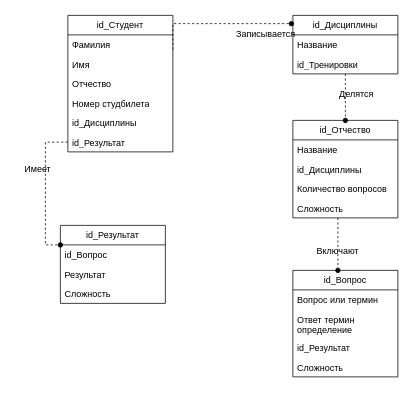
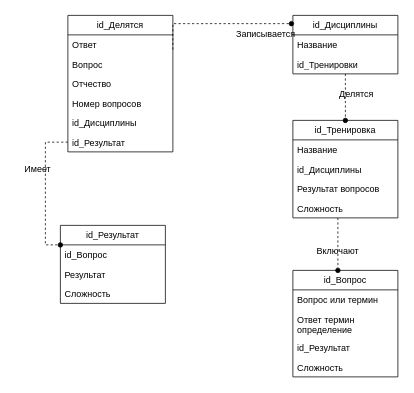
  <mxCell id="0" />
  <mxCell id="1" parent="0" />
- <mxCell id="2" value="id_Студент" style="swimlane;fontStyle=0;childLayout=stackLayout;horizontal=1;startSize=26;fillColor=none;horizontalStack=0;resizeParent=1;resizeParentMax=0;resizeLast=0;collapsible=1;marginBottom=0;whiteSpace=wrap;html=1;" vertex="1" parent="1"><mxGeometry x="90" y="20" width="140" height="182" as="geometry" /></mxCell>
- <mxCell id="3" value="Фамилия" style="text;strokeColor=none;fillColor=none;align=left;verticalAlign=top;spacingLeft=4;spacingRight=4;overflow=hidden;rotatable=0;points=[[0,0.5],[1,0.5]];portConstraint=eastwest;whiteSpace=wrap;html=1;" vertex="1" parent="2"><mxGeometry y="26" width="140" height="26" as="geometry" /></mxCell>
- <mxCell id="4" value="Имя" style="text;strokeColor=none;fillColor=none;align=left;verticalAlign=top;spacingLeft=4;spacingRight=4;overflow=hidden;rotatable=0;points=[[0,0.5],[1,0.5]];portConstraint=eastwest;whiteSpace=wrap;html=1;" vertex="1" parent="2"><mxGeometry y="52" width="140" height="26" as="geometry" /></mxCell>
+ <mxCell id="2" value="id_Делятся" style="swimlane;fontStyle=0;childLayout=stackLayout;horizontal=1;startSize=26;fillColor=none;horizontalStack=0;resizeParent=1;resizeParentMax=0;resizeLast=0;collapsible=1;marginBottom=0;whiteSpace=wrap;html=1;" vertex="1" parent="1"><mxGeometry x="90" y="20" width="140" height="182" as="geometry" /></mxCell>
+ <mxCell id="3" value="Ответ" style="text;strokeColor=none;fillColor=none;align=left;verticalAlign=top;spacingLeft=4;spacingRight=4;overflow=hidden;rotatable=0;points=[[0,0.5],[1,0.5]];portConstraint=eastwest;whiteSpace=wrap;html=1;" vertex="1" parent="2"><mxGeometry y="26" width="140" height="26" as="geometry" /></mxCell>
+ <mxCell id="4" value="Вопрос" style="text;strokeColor=none;fillColor=none;align=left;verticalAlign=top;spacingLeft=4;spacingRight=4;overflow=hidden;rotatable=0;points=[[0,0.5],[1,0.5]];portConstraint=eastwest;whiteSpace=wrap;html=1;" vertex="1" parent="2"><mxGeometry y="52" width="140" height="26" as="geometry" /></mxCell>
  <mxCell id="5" value="Отчество" style="text;strokeColor=none;fillColor=none;align=left;verticalAlign=top;spacingLeft=4;spacingRight=4;overflow=hidden;rotatable=0;points=[[0,0.5],[1,0.5]];portConstraint=eastwest;whiteSpace=wrap;html=1;" vertex="1" parent="2"><mxGeometry y="78" width="140" height="26" as="geometry" /></mxCell>
- <mxCell id="6" value="Номер студбилета" style="text;strokeColor=none;fillColor=none;align=left;verticalAlign=top;spacingLeft=4;spacingRight=4;overflow=hidden;rotatable=0;points=[[0,0.5],[1,0.5]];portConstraint=eastwest;whiteSpace=wrap;html=1;" vertex="1" parent="2"><mxGeometry y="104" width="140" height="26" as="geometry" /></mxCell>
+ <mxCell id="6" value="Номер вопросов" style="text;strokeColor=none;fillColor=none;align=left;verticalAlign=top;spacingLeft=4;spacingRight=4;overflow=hidden;rotatable=0;points=[[0,0.5],[1,0.5]];portConstraint=eastwest;whiteSpace=wrap;html=1;" vertex="1" parent="2"><mxGeometry y="104" width="140" height="26" as="geometry" /></mxCell>
  <mxCell id="7" value="id_Дисциплины" style="text;strokeColor=none;fillColor=none;align=left;verticalAlign=top;spacingLeft=4;spacingRight=4;overflow=hidden;rotatable=0;points=[[0,0.5],[1,0.5]];portConstraint=eastwest;whiteSpace=wrap;html=1;" vertex="1" parent="2"><mxGeometry y="130" width="140" height="26" as="geometry" /></mxCell>
  <mxCell id="8" value="id_Результат" style="text;strokeColor=none;fillColor=none;align=left;verticalAlign=top;spacingLeft=4;spacingRight=4;overflow=hidden;rotatable=0;points=[[0,0.5],[1,0.5]];portConstraint=eastwest;whiteSpace=wrap;html=1;" vertex="1" parent="2"><mxGeometry y="156" width="140" height="26" as="geometry" /></mxCell>
  <mxCell id="9" style="edgeStyle=orthogonalEdgeStyle;rounded=0;orthogonalLoop=1;jettySize=auto;html=1;exitX=0.5;exitY=1;exitDx=0;exitDy=0;entryX=0.5;entryY=0;entryDx=0;entryDy=0;dashed=1;endArrow=oval;endFill=1;" edge="1" parent="1" source="10" target="14"><mxGeometry relative="1" as="geometry" /></mxCell>
  <mxCell id="10" value="id_Дисциплины" style="swimlane;fontStyle=0;childLayout=stackLayout;horizontal=1;startSize=26;fillColor=none;horizontalStack=0;resizeParent=1;resizeParentMax=0;resizeLast=0;collapsible=1;marginBottom=0;whiteSpace=wrap;html=1;" vertex="1" parent="1"><mxGeometry x="390" y="20" width="140" height="78" as="geometry" /></mxCell>
  <mxCell id="11" value="Название" style="text;strokeColor=none;fillColor=none;align=left;verticalAlign=top;spacingLeft=4;spacingRight=4;overflow=hidden;rotatable=0;points=[[0,0.5],[1,0.5]];portConstraint=eastwest;whiteSpace=wrap;html=1;" vertex="1" parent="10"><mxGeometry y="26" width="140" height="26" as="geometry" /></mxCell>
  <mxCell id="12" value="id_Тренировки" style="text;strokeColor=none;fillColor=none;align=left;verticalAlign=top;spacingLeft=4;spacingRight=4;overflow=hidden;rotatable=0;points=[[0,0.5],[1,0.5]];portConstraint=eastwest;whiteSpace=wrap;html=1;" vertex="1" parent="10"><mxGeometry y="52" width="140" height="26" as="geometry" /></mxCell>
  <mxCell id="13" style="edgeStyle=orthogonalEdgeStyle;rounded=0;orthogonalLoop=1;jettySize=auto;html=1;exitX=0.5;exitY=1;exitDx=0;exitDy=0;entryX=0.5;entryY=0;entryDx=0;entryDy=0;dashed=1;endArrow=oval;endFill=1;" edge="1" parent="1"><mxGeometry relative="1" as="geometry"><mxPoint x="450" y="290" as="sourcePoint" /><mxPoint x="450" y="360" as="targetPoint" /></mxGeometry></mxCell>
- <mxCell id="14" value="id_Отчество" style="swimlane;fontStyle=0;childLayout=stackLayout;horizontal=1;startSize=26;fillColor=none;horizontalStack=0;resizeParent=1;resizeParentMax=0;resizeLast=0;collapsible=1;marginBottom=0;whiteSpace=wrap;html=1;" vertex="1" parent="1"><mxGeometry x="390" y="160" width="140" height="130" as="geometry" /></mxCell>
+ <mxCell id="14" value="id_Тренировка" style="swimlane;fontStyle=0;childLayout=stackLayout;horizontal=1;startSize=26;fillColor=none;horizontalStack=0;resizeParent=1;resizeParentMax=0;resizeLast=0;collapsible=1;marginBottom=0;whiteSpace=wrap;html=1;" vertex="1" parent="1"><mxGeometry x="390" y="160" width="140" height="130" as="geometry" /></mxCell>
  <mxCell id="15" value="Название" style="text;strokeColor=none;fillColor=none;align=left;verticalAlign=top;spacingLeft=4;spacingRight=4;overflow=hidden;rotatable=0;points=[[0,0.5],[1,0.5]];portConstraint=eastwest;whiteSpace=wrap;html=1;" vertex="1" parent="14"><mxGeometry y="26" width="140" height="26" as="geometry" /></mxCell>
  <mxCell id="16" value="id_Дисциплины" style="text;strokeColor=none;fillColor=none;align=left;verticalAlign=top;spacingLeft=4;spacingRight=4;overflow=hidden;rotatable=0;points=[[0,0.5],[1,0.5]];portConstraint=eastwest;whiteSpace=wrap;html=1;" vertex="1" parent="14"><mxGeometry y="52" width="140" height="26" as="geometry" /></mxCell>
- <mxCell id="17" value="Количество вопросов" style="text;strokeColor=none;fillColor=none;align=left;verticalAlign=top;spacingLeft=4;spacingRight=4;overflow=hidden;rotatable=0;points=[[0,0.5],[1,0.5]];portConstraint=eastwest;whiteSpace=wrap;html=1;" vertex="1" parent="14"><mxGeometry y="78" width="140" height="26" as="geometry" /></mxCell>
+ <mxCell id="17" value="Результат вопросов" style="text;strokeColor=none;fillColor=none;align=left;verticalAlign=top;spacingLeft=4;spacingRight=4;overflow=hidden;rotatable=0;points=[[0,0.5],[1,0.5]];portConstraint=eastwest;whiteSpace=wrap;html=1;" vertex="1" parent="14"><mxGeometry y="78" width="140" height="26" as="geometry" /></mxCell>
  <mxCell id="18" value="Сложность" style="text;strokeColor=none;fillColor=none;align=left;verticalAlign=top;spacingLeft=4;spacingRight=4;overflow=hidden;rotatable=0;points=[[0,0.5],[1,0.5]];portConstraint=eastwest;whiteSpace=wrap;html=1;" vertex="1" parent="14"><mxGeometry y="104" width="140" height="26" as="geometry" /></mxCell>
  <mxCell id="19" value="id_Вопрос" style="swimlane;fontStyle=0;childLayout=stackLayout;horizontal=1;startSize=26;fillColor=none;horizontalStack=0;resizeParent=1;resizeParentMax=0;resizeLast=0;collapsible=1;marginBottom=0;whiteSpace=wrap;html=1;" vertex="1" parent="1"><mxGeometry x="390" y="360" width="140" height="142" as="geometry" /></mxCell>
  <mxCell id="20" value="Вопрос или термин" style="text;strokeColor=none;fillColor=none;align=left;verticalAlign=top;spacingLeft=4;spacingRight=4;overflow=hidden;rotatable=0;points=[[0,0.5],[1,0.5]];portConstraint=eastwest;whiteSpace=wrap;html=1;" vertex="1" parent="19"><mxGeometry y="26" width="140" height="26" as="geometry" /></mxCell>
  <mxCell id="21" value="Ответ термин определение" style="text;strokeColor=none;fillColor=none;align=left;verticalAlign=top;spacingLeft=4;spacingRight=4;overflow=hidden;rotatable=0;points=[[0,0.5],[1,0.5]];portConstraint=eastwest;whiteSpace=wrap;html=1;" vertex="1" parent="19"><mxGeometry y="52" width="140" height="38" as="geometry" /></mxCell>
  <mxCell id="22" value="id_Результат" style="text;strokeColor=none;fillColor=none;align=left;verticalAlign=top;spacingLeft=4;spacingRight=4;overflow=hidden;rotatable=0;points=[[0,0.5],[1,0.5]];portConstraint=eastwest;whiteSpace=wrap;html=1;" vertex="1" parent="19"><mxGeometry y="90" width="140" height="26" as="geometry" /></mxCell>
  <mxCell id="23" value="Сложность" style="text;strokeColor=none;fillColor=none;align=left;verticalAlign=top;spacingLeft=4;spacingRight=4;overflow=hidden;rotatable=0;points=[[0,0.5],[1,0.5]];portConstraint=eastwest;whiteSpace=wrap;html=1;" vertex="1" parent="19"><mxGeometry y="116" width="140" height="26" as="geometry" /></mxCell>
  <mxCell id="24" value="id_Результат" style="swimlane;fontStyle=0;childLayout=stackLayout;horizontal=1;startSize=26;fillColor=none;horizontalStack=0;resizeParent=1;resizeParentMax=0;resizeLast=0;collapsible=1;marginBottom=0;whiteSpace=wrap;html=1;" vertex="1" parent="1"><mxGeometry x="80" y="300" width="140" height="104" as="geometry" /></mxCell>
  <mxCell id="25" value="id_Вопрос" style="text;strokeColor=none;fillColor=none;align=left;verticalAlign=top;spacingLeft=4;spacingRight=4;overflow=hidden;rotatable=0;points=[[0,0.5],[1,0.5]];portConstraint=eastwest;whiteSpace=wrap;html=1;" vertex="1" parent="24"><mxGeometry y="26" width="140" height="26" as="geometry" /></mxCell>
  <mxCell id="26" value="Результат" style="text;strokeColor=none;fillColor=none;align=left;verticalAlign=top;spacingLeft=4;spacingRight=4;overflow=hidden;rotatable=0;points=[[0,0.5],[1,0.5]];portConstraint=eastwest;whiteSpace=wrap;html=1;" vertex="1" parent="24"><mxGeometry y="52" width="140" height="26" as="geometry" /></mxCell>
  <mxCell id="27" value="Сложность" style="text;strokeColor=none;fillColor=none;align=left;verticalAlign=top;spacingLeft=4;spacingRight=4;overflow=hidden;rotatable=0;points=[[0,0.5],[1,0.5]];portConstraint=eastwest;whiteSpace=wrap;html=1;" vertex="1" parent="24"><mxGeometry y="78" width="140" height="26" as="geometry" /></mxCell>
  <mxCell id="28" style="edgeStyle=orthogonalEdgeStyle;rounded=0;orthogonalLoop=1;jettySize=auto;html=1;exitX=0;exitY=0.5;exitDx=0;exitDy=0;entryX=0;entryY=0.25;entryDx=0;entryDy=0;endArrow=oval;endFill=1;dashed=1;" edge="1" parent="1" source="8" target="24"><mxGeometry relative="1" as="geometry" /></mxCell>
  <mxCell id="29" style="edgeStyle=orthogonalEdgeStyle;rounded=0;orthogonalLoop=1;jettySize=auto;html=1;exitX=1;exitY=0.25;exitDx=0;exitDy=0;entryX=-0.014;entryY=0.141;entryDx=0;entryDy=0;entryPerimeter=0;dashed=1;endArrow=oval;endFill=1;" edge="1" parent="1" source="2" target="10"><mxGeometry relative="1" as="geometry"><Array as="points"><mxPoint x="230" y="31" /></Array></mxGeometry></mxCell>
  <mxCell id="30" value="Имеет" style="text;html=1;align=center;verticalAlign=middle;whiteSpace=wrap;rounded=0;" vertex="1" parent="1"><mxGeometry x="20" y="210" width="60" height="30" as="geometry" /></mxCell>
  <mxCell id="31" value="Записывается" style="text;html=1;align=center;verticalAlign=middle;whiteSpace=wrap;rounded=0;" vertex="1" parent="1"><mxGeometry x="324" y="30" width="60" height="30" as="geometry" /></mxCell>
  <mxCell id="32" value="Делятся" style="text;html=1;align=center;verticalAlign=middle;whiteSpace=wrap;rounded=0;" vertex="1" parent="1"><mxGeometry x="445" y="110" width="60" height="30" as="geometry" /></mxCell>
  <mxCell id="33" value="Включают" style="text;html=1;align=center;verticalAlign=middle;whiteSpace=wrap;rounded=0;" vertex="1" parent="1"><mxGeometry x="420" y="320" width="60" height="30" as="geometry" /></mxCell>
